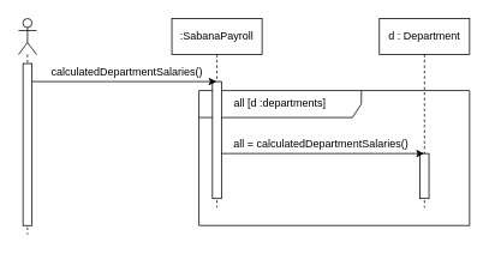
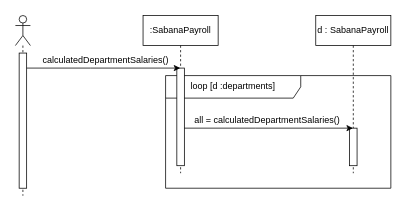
  <mxCell id="0" />
  <mxCell id="1" parent="0" />
- <mxCell id="2" value="all [d :departments]" style="shape=umlFrame;whiteSpace=wrap;html=1;width=180;height=30;" vertex="1" parent="1"><mxGeometry x="220" y="100" width="300" height="150" as="geometry" /></mxCell>
+ <mxCell id="2" value="loop [d :departments]" style="shape=umlFrame;whiteSpace=wrap;html=1;width=180;height=30;" vertex="1" parent="1"><mxGeometry x="220" y="100" width="300" height="150" as="geometry" /></mxCell>
  <mxCell id="3" value="" style="shape=umlLifeline;participant=umlActor;perimeter=lifelinePerimeter;whiteSpace=wrap;html=1;container=1;collapsible=0;recursiveResize=0;verticalAlign=top;spacingTop=36;outlineConnect=0;" vertex="1" parent="1"><mxGeometry x="20" y="20" width="20" height="240" as="geometry" /></mxCell>
  <mxCell id="4" value="" style="html=1;points=[];perimeter=orthogonalPerimeter;" vertex="1" parent="3"><mxGeometry x="5" y="50" width="10" height="180" as="geometry" /></mxCell>
  <mxCell id="5" value=":SabanaPayroll" style="shape=umlLifeline;perimeter=lifelinePerimeter;whiteSpace=wrap;html=1;container=1;collapsible=0;recursiveResize=0;outlineConnect=0;" vertex="1" parent="1"><mxGeometry x="190" y="20" width="100" height="210" as="geometry" /></mxCell>
  <mxCell id="6" value="" style="html=1;points=[];perimeter=orthogonalPerimeter;" vertex="1" parent="5"><mxGeometry x="45" y="70" width="10" height="130" as="geometry" /></mxCell>
  <mxCell id="7" value="" style="edgeStyle=orthogonalEdgeStyle;rounded=0;orthogonalLoop=1;jettySize=auto;html=1;" edge="1" parent="1" source="4" target="5"><mxGeometry relative="1" as="geometry"><Array as="points"><mxPoint x="120" y="90" /><mxPoint x="120" y="90" /></Array></mxGeometry></mxCell>
  <mxCell id="8" value="calculatedDepartmentSalaries()" style="text;html=1;align=center;verticalAlign=middle;resizable=0;points=[];autosize=1;" vertex="1" parent="1"><mxGeometry x="50" y="70" width="180" height="20" as="geometry" /></mxCell>
- <mxCell id="9" value="d : Department" style="shape=umlLifeline;perimeter=lifelinePerimeter;whiteSpace=wrap;html=1;container=1;collapsible=0;recursiveResize=0;outlineConnect=0;" vertex="1" parent="1"><mxGeometry x="420" y="20" width="100" height="210" as="geometry" /></mxCell>
+ <mxCell id="9" value="d : SabanaPayroll" style="shape=umlLifeline;perimeter=lifelinePerimeter;whiteSpace=wrap;html=1;container=1;collapsible=0;recursiveResize=0;outlineConnect=0;" vertex="1" parent="1"><mxGeometry x="420" y="20" width="100" height="210" as="geometry" /></mxCell>
  <mxCell id="10" value="" style="html=1;points=[];perimeter=orthogonalPerimeter;" vertex="1" parent="9"><mxGeometry x="45" y="150" width="10" height="50" as="geometry" /></mxCell>
  <mxCell id="11" style="edgeStyle=orthogonalEdgeStyle;rounded=0;orthogonalLoop=1;jettySize=auto;html=1;" edge="1" parent="1" source="6" target="9"><mxGeometry relative="1" as="geometry"><Array as="points"><mxPoint x="340" y="170" /><mxPoint x="340" y="170" /></Array></mxGeometry></mxCell>
  <mxCell id="12" value="all = calculatedDepartmentSalaries()" style="text;html=1;align=center;verticalAlign=middle;resizable=0;points=[];autosize=1;" vertex="1" parent="1"><mxGeometry x="250" y="150" width="210" height="20" as="geometry" /></mxCell>
